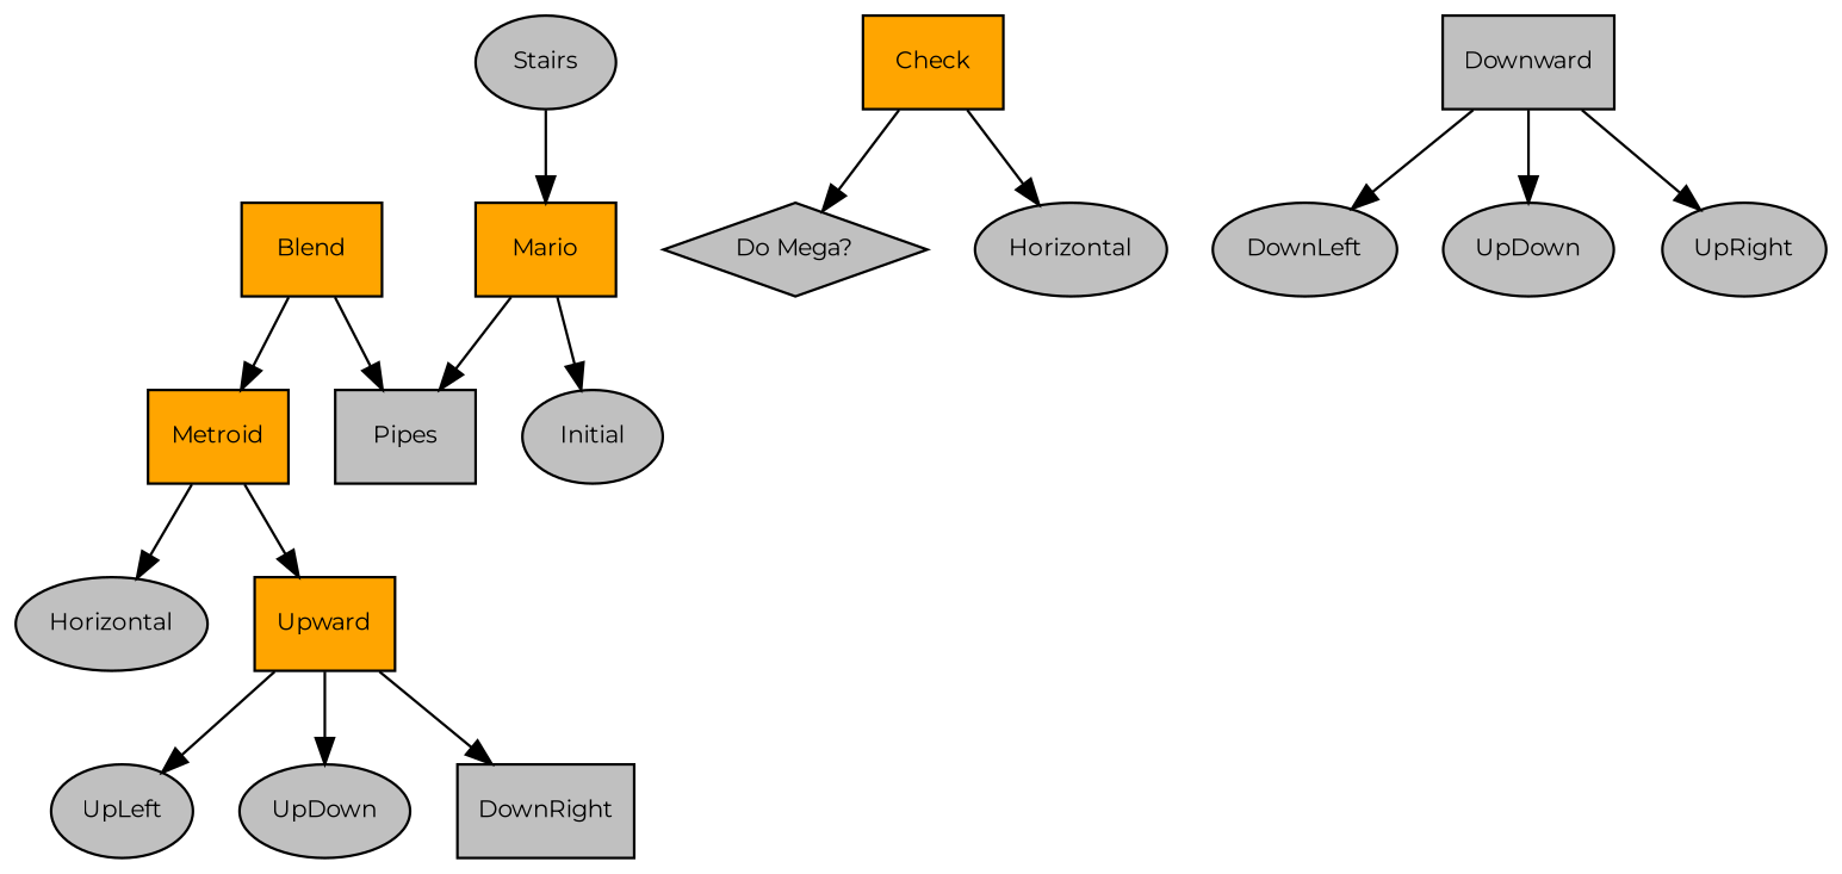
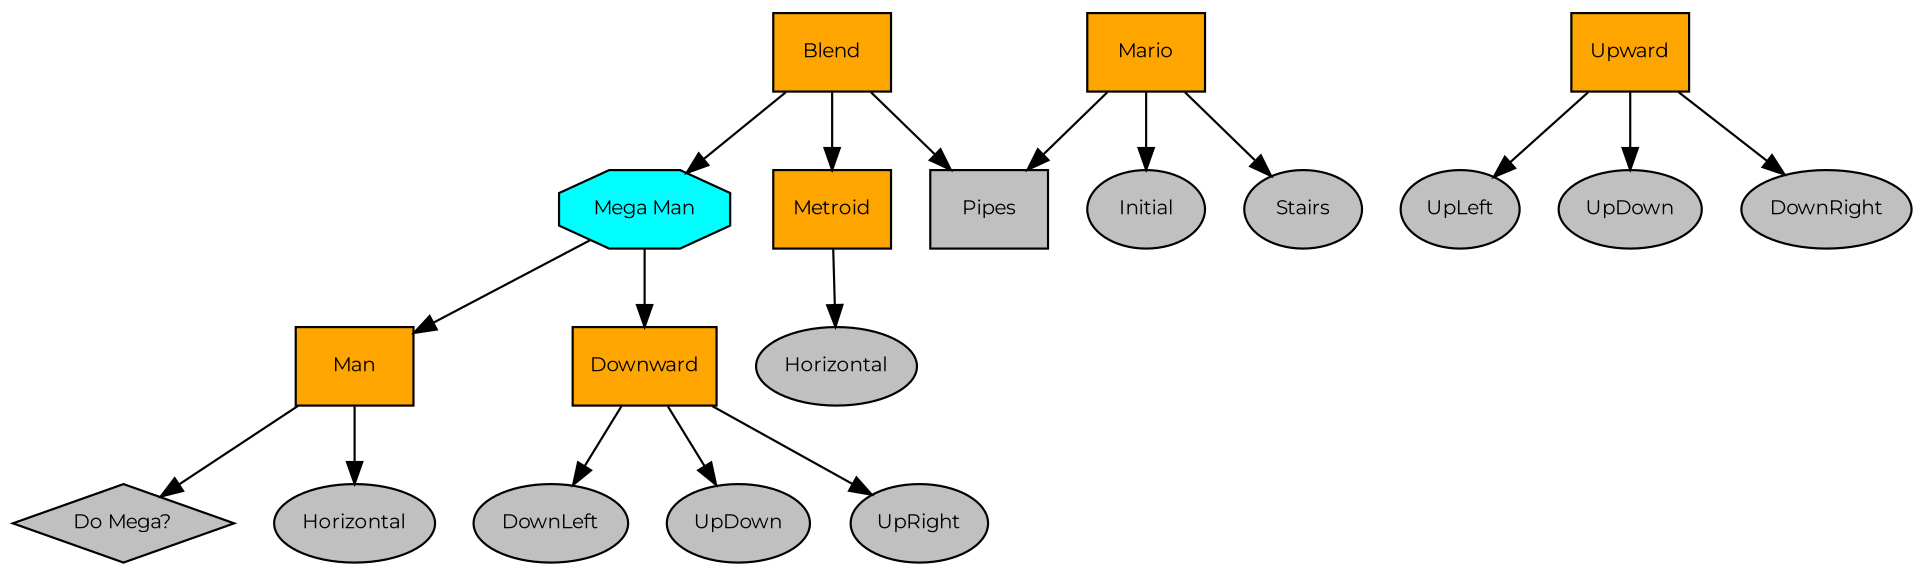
  digraph {
    fontname=Montserrat
    ordering=out
    node [fillcolor=gray fontcolor=black fontname=Montserrat fontsize=9 shape=ellipse style=filled]
    edge [fontname=Montserrat]
    n1 [fillcolor=orange label=Blend shape=box]
+   n2 [fillcolor=cyan label="Mega Man" shape=octagon]
    n3 [fillcolor=orange label=Metroid shape=box]
    n4 [label=Pipes shape=box]
    n5 [fillcolor=orange label=Mario shape=box]
    n6 [label=Initial]
    n7 [label=Stairs]
-   n8 [fillcolor=orange label=Check shape=box]
-   n9 [label=Downward shape=box]
+   n8 [fillcolor=orange label=Man shape=box]
+   n9 [fillcolor=orange label=Downward shape=box]
    n10 [label=Horizontal]
    n11 [fillcolor=orange label=Upward shape=box]
    n12 [label="Do Mega?" shape=diamond]
    n13 [label=Horizontal]
    n14 [label=DownLeft]
    n15 [label=UpDown]
    n16 [label=UpRight]
    n17 [label=UpLeft]
    n18 [label=UpDown]
-   n19 [label=DownRight shape=box]
+   n19 [label=DownRight]
+   n1 -> n2
    n1 -> n3
    n1 -> n4
+   n2 -> n8
+   n2 -> n9
    n3 -> n10
-   n3 -> n11
    n5 -> n4
    n5 -> n6
-   n7 -> n5
+   n5 -> n7
    n8 -> n12
    n8 -> n13
    n9 -> n14
    n9 -> n15
    n9 -> n16
    n11 -> n17
    n11 -> n18
    n11 -> n19
  }
